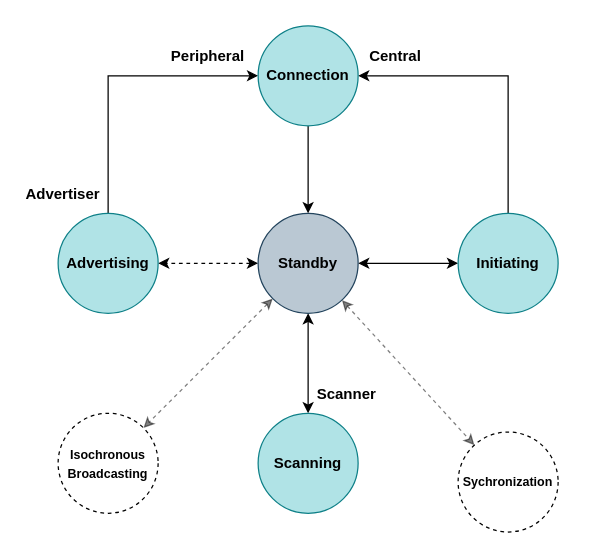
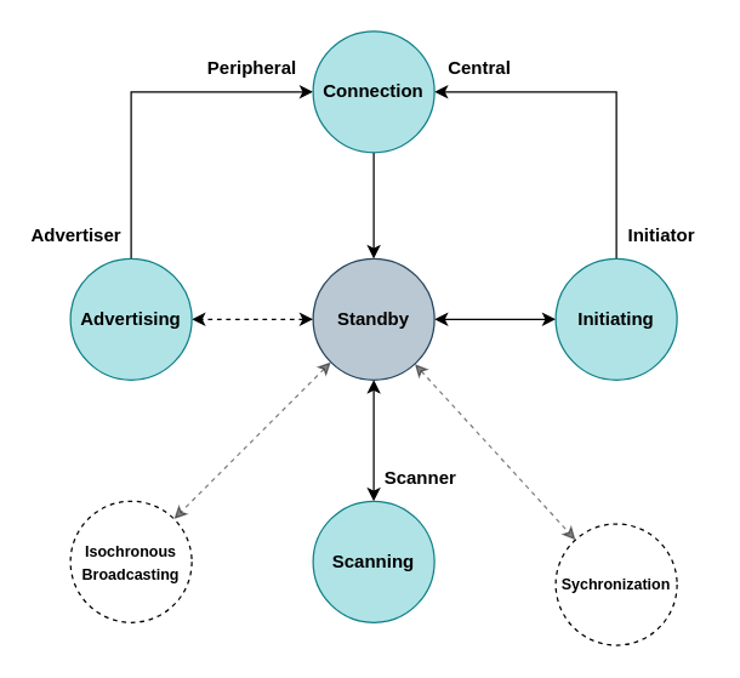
  <mxCell id="0" />
  <mxCell id="1" parent="0" />
  <mxCell id="2" value="" style="edgeStyle=orthogonalEdgeStyle;rounded=0;orthogonalLoop=1;jettySize=auto;html=1;fontSize=14;startArrow=classic;startFill=1;dashed=1;" edge="1" parent="1" source="7" target="9"><mxGeometry relative="1" as="geometry" /></mxCell>
  <mxCell id="3" value="" style="edgeStyle=orthogonalEdgeStyle;rounded=0;orthogonalLoop=1;jettySize=auto;html=1;fontSize=12;startArrow=classic;startFill=1;" edge="1" parent="1" source="7" target="10"><mxGeometry relative="1" as="geometry" /></mxCell>
  <mxCell id="4" value="" style="edgeStyle=orthogonalEdgeStyle;rounded=0;orthogonalLoop=1;jettySize=auto;html=1;fontSize=12;startArrow=classic;startFill=1;" edge="1" parent="1" source="7" target="12"><mxGeometry relative="1" as="geometry" /></mxCell>
  <mxCell id="5" value="" style="rounded=0;orthogonalLoop=1;jettySize=auto;html=1;fontSize=12;startArrow=classic;startFill=1;opacity=50;dashed=1;" edge="1" parent="1" source="7" target="20"><mxGeometry relative="1" as="geometry" /></mxCell>
  <mxCell id="6" style="edgeStyle=none;rounded=0;orthogonalLoop=1;jettySize=auto;html=1;dashed=1;fontSize=10;startArrow=classic;startFill=1;opacity=50;" edge="1" parent="1" source="7" target="21"><mxGeometry relative="1" as="geometry" /></mxCell>
  <mxCell id="7" value="&lt;font size=&quot;1&quot;&gt;&lt;b style=&quot;font-size: 12px&quot;&gt;Standby&lt;/b&gt;&lt;/font&gt;" style="ellipse;whiteSpace=wrap;html=1;fillColor=#bac8d3;strokeColor=#23445d;" vertex="1" parent="1"><mxGeometry x="206" y="170" width="80" height="80" as="geometry" /></mxCell>
  <mxCell id="8" value="" style="edgeStyle=orthogonalEdgeStyle;rounded=0;orthogonalLoop=1;jettySize=auto;html=1;fontSize=12;" edge="1" parent="1" source="9" target="14"><mxGeometry relative="1" as="geometry"><Array as="points"><mxPoint x="86" y="60" /></Array></mxGeometry></mxCell>
  <mxCell id="9" value="&lt;font size=&quot;1&quot;&gt;&lt;b style=&quot;font-size: 12px&quot;&gt;Advertising&lt;/b&gt;&lt;/font&gt;" style="ellipse;whiteSpace=wrap;html=1;fillColor=#b0e3e6;strokeColor=#0e8088;" vertex="1" parent="1"><mxGeometry x="46" y="170" width="80" height="80" as="geometry" /></mxCell>
  <mxCell id="10" value="&lt;font size=&quot;1&quot;&gt;&lt;b style=&quot;font-size: 12px&quot;&gt;Scanning&lt;/b&gt;&lt;/font&gt;" style="ellipse;whiteSpace=wrap;html=1;fillColor=#b0e3e6;strokeColor=#0e8088;" vertex="1" parent="1"><mxGeometry x="206" y="330" width="80" height="80" as="geometry" /></mxCell>
  <mxCell id="11" style="edgeStyle=orthogonalEdgeStyle;rounded=0;orthogonalLoop=1;jettySize=auto;html=1;entryX=1;entryY=0.5;entryDx=0;entryDy=0;fontSize=12;" edge="1" parent="1" source="12" target="14"><mxGeometry relative="1" as="geometry"><Array as="points"><mxPoint x="406" y="60" /></Array></mxGeometry></mxCell>
  <mxCell id="12" value="&lt;font size=&quot;1&quot;&gt;&lt;b style=&quot;font-size: 12px&quot;&gt;Initiating&lt;/b&gt;&lt;/font&gt;" style="ellipse;whiteSpace=wrap;html=1;fillColor=#b0e3e6;strokeColor=#0e8088;" vertex="1" parent="1"><mxGeometry x="366" y="170" width="80" height="80" as="geometry" /></mxCell>
  <mxCell id="13" style="edgeStyle=orthogonalEdgeStyle;rounded=0;orthogonalLoop=1;jettySize=auto;html=1;entryX=0.5;entryY=0;entryDx=0;entryDy=0;fontSize=12;" edge="1" parent="1" source="14" target="7"><mxGeometry relative="1" as="geometry" /></mxCell>
  <mxCell id="14" value="&lt;font size=&quot;1&quot;&gt;&lt;b style=&quot;font-size: 12px&quot;&gt;Connection&lt;/b&gt;&lt;/font&gt;" style="ellipse;whiteSpace=wrap;html=1;fillColor=#b0e3e6;strokeColor=#0e8088;" vertex="1" parent="1"><mxGeometry x="206" y="20" width="80" height="80" as="geometry" /></mxCell>
  <mxCell id="15" value="&lt;b&gt;Peripheral&lt;/b&gt;" style="text;html=1;strokeColor=none;fillColor=none;align=center;verticalAlign=middle;whiteSpace=wrap;rounded=0;fontSize=12;" vertex="1" parent="1"><mxGeometry x="136" y="30" width="60" height="30" as="geometry" /></mxCell>
  <mxCell id="16" value="&lt;b&gt;Central&lt;/b&gt;" style="text;html=1;strokeColor=none;fillColor=none;align=center;verticalAlign=middle;whiteSpace=wrap;rounded=0;fontSize=12;" vertex="1" parent="1"><mxGeometry x="286" y="30" width="60" height="30" as="geometry" /></mxCell>
  <mxCell id="17" value="&lt;b&gt;Scanner&lt;/b&gt;" style="text;html=1;strokeColor=none;fillColor=none;align=center;verticalAlign=middle;whiteSpace=wrap;rounded=0;fontSize=12;" vertex="1" parent="1"><mxGeometry x="247" y="300" width="60" height="30" as="geometry" /></mxCell>
  <mxCell id="18" value="&lt;b&gt;Advertiser&lt;/b&gt;" style="text;html=1;strokeColor=none;fillColor=none;align=center;verticalAlign=middle;whiteSpace=wrap;rounded=0;fontSize=12;" vertex="1" parent="1"><mxGeometry x="20" y="140" width="60" height="30" as="geometry" /></mxCell>
+ <mxCell id="19" value="&lt;b&gt;Initiator&lt;/b&gt;" style="text;html=1;strokeColor=none;fillColor=none;align=center;verticalAlign=middle;whiteSpace=wrap;rounded=0;fontSize=12;" vertex="1" parent="1"><mxGeometry x="406" y="140" width="60" height="30" as="geometry" /></mxCell>
  <mxCell id="20" value="&lt;font size=&quot;1&quot;&gt;&lt;b&gt;Isochronous Broadcasting&lt;/b&gt;&lt;/font&gt;" style="ellipse;whiteSpace=wrap;html=1;dashed=1;" vertex="1" parent="1"><mxGeometry x="46" y="330" width="80" height="80" as="geometry" /></mxCell>
  <mxCell id="21" value="&lt;font size=&quot;1&quot;&gt;&lt;b&gt;Sychronization&lt;/b&gt;&lt;/font&gt;" style="ellipse;whiteSpace=wrap;html=1;dashed=1;" vertex="1" parent="1"><mxGeometry x="366" y="345" width="80" height="80" as="geometry" /></mxCell>
